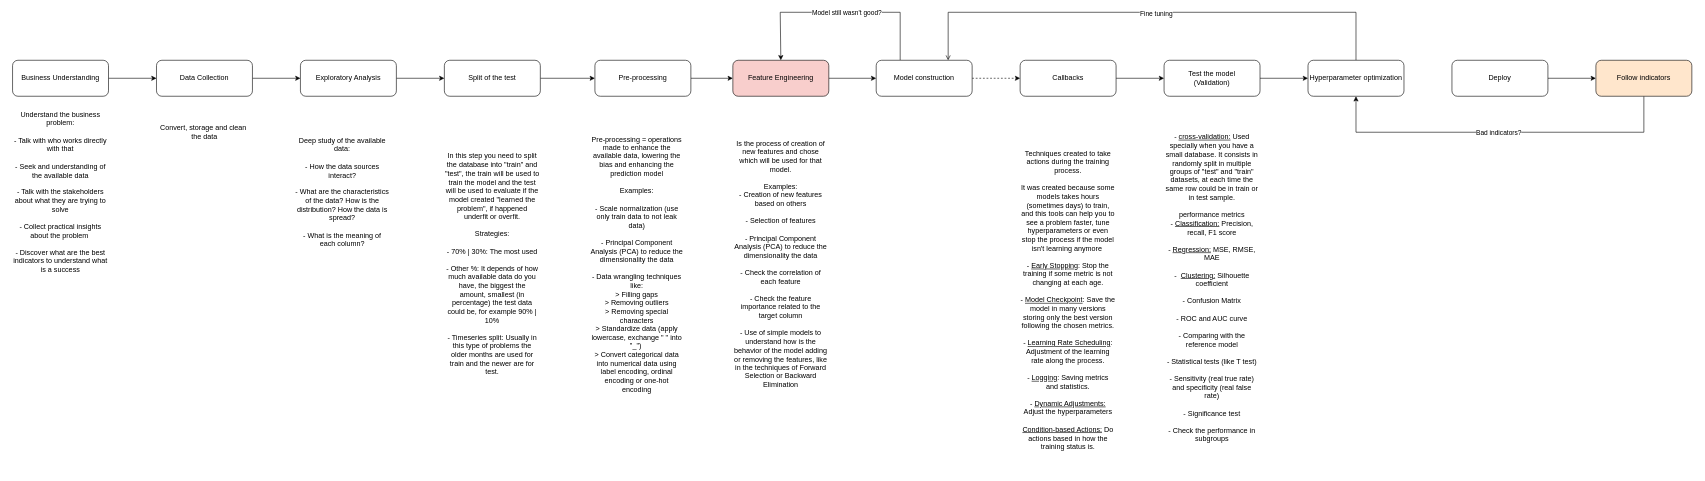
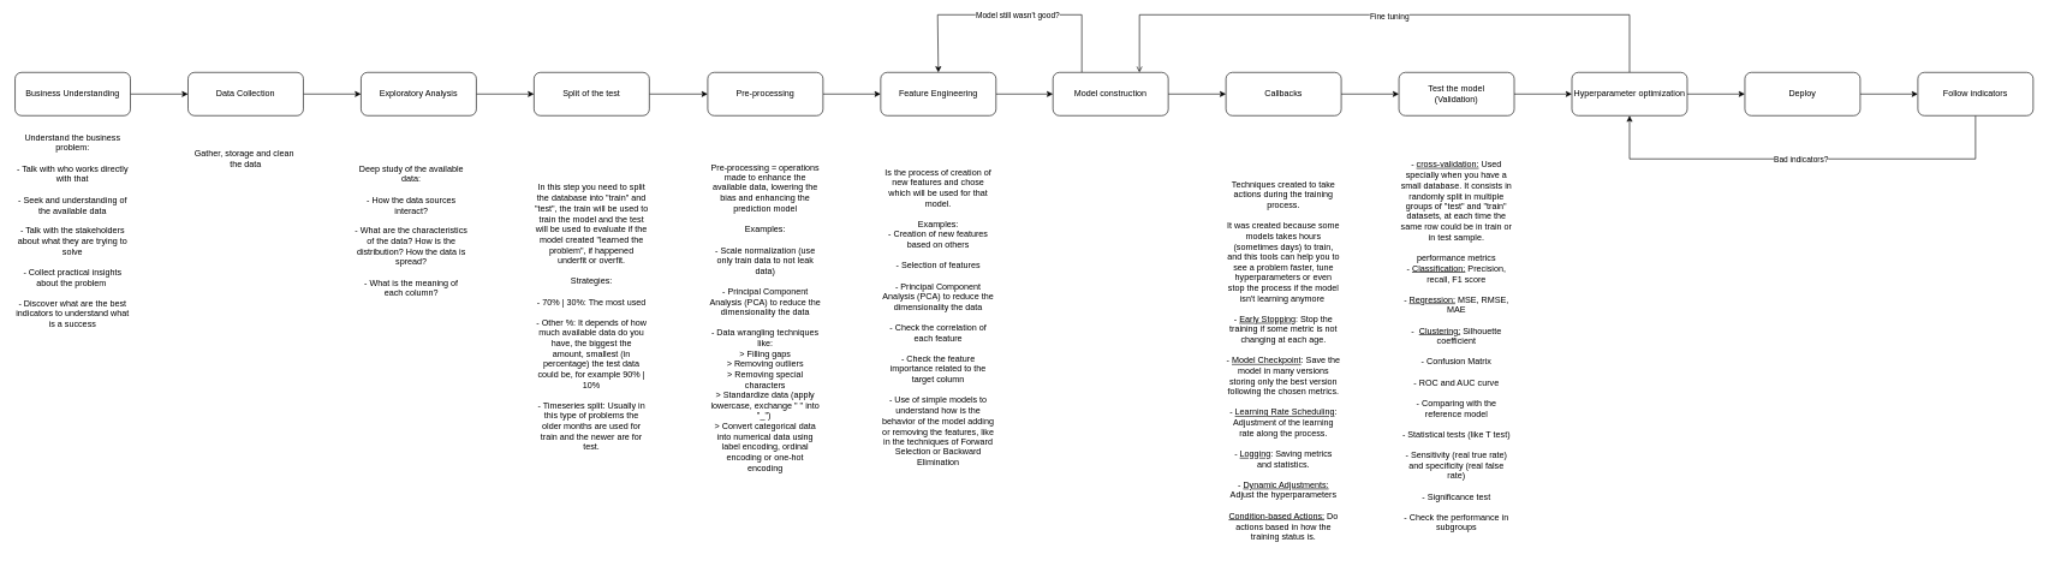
  <mxCell id="0" />
  <mxCell id="1" parent="0" />
  <mxCell id="2" style="edgeStyle=orthogonalEdgeStyle;rounded=0;orthogonalLoop=1;jettySize=auto;html=1;entryX=0;entryY=0.5;entryDx=0;entryDy=0;" parent="1" source="3" target="18" edge="1"><mxGeometry relative="1" as="geometry" /></mxCell>
  <mxCell id="3" value="Business Understanding" style="rounded=1;whiteSpace=wrap;html=1;" parent="1" vertex="1"><mxGeometry x="20" y="100" width="160" height="60" as="geometry" /></mxCell>
  <mxCell id="4" value="Understand the business problem:&lt;br&gt;&lt;br&gt;- Talk with who works directly with that&lt;br&gt;&lt;br&gt;- Seek and understanding of the available data&lt;br&gt;&lt;br&gt;- Talk with the stakeholders about what they are trying to solve&lt;br&gt;&lt;br&gt;- Collect practical insights about the problem&amp;nbsp;&lt;br&gt;&lt;br&gt;- Discover what are the best indicators to understand what is a success" style="text;html=1;strokeColor=none;fillColor=none;align=center;verticalAlign=middle;whiteSpace=wrap;rounded=0;" parent="1" vertex="1"><mxGeometry x="20" y="180" width="160" height="280" as="geometry" /></mxCell>
  <mxCell id="5" style="edgeStyle=orthogonalEdgeStyle;rounded=0;orthogonalLoop=1;jettySize=auto;html=1;entryX=0;entryY=0.5;entryDx=0;entryDy=0;" parent="1" source="6" target="15" edge="1"><mxGeometry relative="1" as="geometry" /></mxCell>
  <mxCell id="6" value="Exploratory Analysis" style="rounded=1;whiteSpace=wrap;html=1;" parent="1" vertex="1"><mxGeometry x="500" y="100" width="160" height="60" as="geometry" /></mxCell>
  <mxCell id="7" value="Deep study of the available data:&lt;br&gt;&lt;br&gt;- How the data sources interact?&lt;br&gt;&lt;br&gt;- What are the characteristics of the data? How is the distribution? How the data is spread?&lt;br&gt;&lt;br&gt;- What is the meaning of each column?" style="text;html=1;strokeColor=none;fillColor=none;align=center;verticalAlign=middle;whiteSpace=wrap;rounded=0;" parent="1" vertex="1"><mxGeometry x="490" y="180" width="160" height="280" as="geometry" /></mxCell>
  <mxCell id="8" style="edgeStyle=orthogonalEdgeStyle;rounded=0;orthogonalLoop=1;jettySize=auto;html=1;entryX=0;entryY=0.5;entryDx=0;entryDy=0;" edge="1" parent="1" source="9" target="12"><mxGeometry relative="1" as="geometry" /></mxCell>
- <mxCell id="9" value="Pre-processing" style="rounded=1;whiteSpace=wrap;html=1;" parent="1" vertex="1"><mxGeometry x="991" y="100" width="160" height="60" as="geometry" /></mxCell>
+ <mxCell id="9" value="Pre-processing" style="rounded=1;whiteSpace=wrap;html=1;" parent="1" vertex="1"><mxGeometry x="981" y="100" width="160" height="60" as="geometry" /></mxCell>
  <mxCell id="10" value="Pre-processing = operations made to enhance the available data, lowering the bias and enhancing the prediction model&lt;br&gt;&lt;br&gt;Examples:&lt;br&gt;&lt;br&gt;-&amp;nbsp;Scale normalization (use only train data to not leak data)&lt;br&gt;&lt;br&gt;- Principal Component Analysis (PCA) to reduce the dimensionality the data&lt;br&gt;&lt;br&gt;- Data wrangling techniques like:&lt;br&gt;&amp;gt; Filling gaps&lt;br&gt;&amp;gt; Removing outliers&lt;br&gt;&amp;gt; Removing special characters&lt;br&gt;&amp;gt; Standardize data (apply lowercase, exchange &quot; &quot; into &quot;_&quot;)&amp;nbsp;&lt;br&gt;&amp;gt; Convert categorical data into numerical data using label encoding, ordinal encoding or one-hot encoding" style="text;html=1;strokeColor=none;fillColor=none;align=center;verticalAlign=middle;whiteSpace=wrap;rounded=0;" parent="1" vertex="1"><mxGeometry x="981" y="180" width="160" height="520" as="geometry" /></mxCell>
  <mxCell id="11" style="edgeStyle=orthogonalEdgeStyle;rounded=0;orthogonalLoop=1;jettySize=auto;html=1;entryX=0;entryY=0.5;entryDx=0;entryDy=0;" edge="1" parent="1" source="12" target="23"><mxGeometry relative="1" as="geometry" /></mxCell>
- <mxCell id="12" value="Feature Engineering" style="rounded=1;whiteSpace=wrap;html=1;fillColor=#f8cecc;" parent="1" vertex="1"><mxGeometry x="1221" y="100" width="160" height="60" as="geometry" /></mxCell>
+ <mxCell id="12" value="Feature Engineering" style="rounded=1;whiteSpace=wrap;html=1;" parent="1" vertex="1"><mxGeometry x="1221" y="100" width="160" height="60" as="geometry" /></mxCell>
  <mxCell id="13" value="Is the process of creation of new features and chose which will be used for that model.&lt;br&gt;&lt;br&gt;Examples:&lt;br&gt;- Creation of new features based on others&lt;br&gt;&lt;br&gt;- Selection of features&lt;br&gt;&lt;br&gt;-&amp;nbsp;Principal Component Analysis (PCA) to reduce the dimensionality the data&lt;br&gt;&lt;br&gt;- Check the correlation of each feature&lt;br&gt;&lt;br&gt;- Check the feature importance related to the target column&lt;br&gt;&lt;br&gt;- Use of simple models to understand how is the behavior of the model adding or removing the features, like in the techniques of&amp;nbsp;Forward Selection or&amp;nbsp;Backward Elimination" style="text;html=1;strokeColor=none;fillColor=none;align=center;verticalAlign=middle;whiteSpace=wrap;rounded=0;" parent="1" vertex="1"><mxGeometry x="1221" y="180" width="160" height="520" as="geometry" /></mxCell>
  <mxCell id="14" style="edgeStyle=orthogonalEdgeStyle;rounded=0;orthogonalLoop=1;jettySize=auto;html=1;entryX=0;entryY=0.5;entryDx=0;entryDy=0;" edge="1" parent="1" source="15" target="9"><mxGeometry relative="1" as="geometry" /></mxCell>
  <mxCell id="15" value="Split of the test" style="rounded=1;whiteSpace=wrap;html=1;" parent="1" vertex="1"><mxGeometry x="740" y="100" width="160" height="60" as="geometry" /></mxCell>
  <mxCell id="16" value="In this step you need to split the database into &quot;train&quot; and &quot;test&quot;, the train will be used to train the model and the test will be used to evaluate if the model created &quot;learned the problem&quot;, if happened underfit or overfit.&lt;br&gt;&lt;br&gt;Strategies:&lt;br&gt;&lt;br&gt;- 70% | 30%: The most used&lt;br&gt;&lt;br&gt;- Other %: It depends of how much available data do you have, the biggest the amount, smallest (in percentage) the test data could be, for example 90% | 10%&lt;br&gt;&lt;br&gt;- Timeseries split: Usually in this type of problems the older months are used for train and the newer are for test." style="text;html=1;strokeColor=none;fillColor=none;align=center;verticalAlign=middle;whiteSpace=wrap;rounded=0;" parent="1" vertex="1"><mxGeometry x="740" y="180" width="160" height="520" as="geometry" /></mxCell>
  <mxCell id="17" style="edgeStyle=orthogonalEdgeStyle;rounded=0;orthogonalLoop=1;jettySize=auto;html=1;entryX=0;entryY=0.5;entryDx=0;entryDy=0;" parent="1" source="18" target="6" edge="1"><mxGeometry relative="1" as="geometry" /></mxCell>
  <mxCell id="18" value="Data Collection" style="rounded=1;whiteSpace=wrap;html=1;" parent="1" vertex="1"><mxGeometry x="260" y="100" width="160" height="60" as="geometry" /></mxCell>
- <mxCell id="19" value="Convert, storage and clean&amp;nbsp; the data" style="text;html=1;strokeColor=none;fillColor=none;align=center;verticalAlign=middle;whiteSpace=wrap;rounded=0;" parent="1" vertex="1"><mxGeometry x="260" y="180" width="160" height="80" as="geometry" /></mxCell>
+ <mxCell id="19" value="Gather, storage and clean&amp;nbsp; the data" style="text;html=1;strokeColor=none;fillColor=none;align=center;verticalAlign=middle;whiteSpace=wrap;rounded=0;" parent="1" vertex="1"><mxGeometry x="260" y="180" width="160" height="80" as="geometry" /></mxCell>
  <mxCell id="20" style="edgeStyle=orthogonalEdgeStyle;rounded=0;orthogonalLoop=1;jettySize=auto;html=1;exitX=0.25;exitY=0;exitDx=0;exitDy=0;entryX=0.5;entryY=0;entryDx=0;entryDy=0;" parent="1" source="23" target="12" edge="1"><mxGeometry relative="1" as="geometry"><Array as="points"><mxPoint x="1500" y="20" /><mxPoint x="1300" y="20" /></Array><mxPoint x="1040" y="30" as="targetPoint" /></mxGeometry></mxCell>
  <mxCell id="21" value="Model still wasn't good?" style="edgeLabel;html=1;align=center;verticalAlign=middle;resizable=0;points=[];" parent="20" vertex="1" connectable="0"><mxGeometry x="-0.051" y="3" relative="1" as="geometry"><mxPoint x="1" y="-3" as="offset" /></mxGeometry></mxCell>
- <mxCell id="22" style="edgeStyle=orthogonalEdgeStyle;rounded=0;orthogonalLoop=1;jettySize=auto;html=1;entryX=0;entryY=0.5;entryDx=0;entryDy=0;dashed=1;" parent="1" source="23" target="37" edge="1"><mxGeometry relative="1" as="geometry" /></mxCell>
+ <mxCell id="22" style="edgeStyle=orthogonalEdgeStyle;rounded=0;orthogonalLoop=1;jettySize=auto;html=1;entryX=0;entryY=0.5;entryDx=0;entryDy=0;" parent="1" source="23" target="37" edge="1"><mxGeometry relative="1" as="geometry" /></mxCell>
  <mxCell id="23" value="Model construction" style="rounded=1;whiteSpace=wrap;html=1;" parent="1" vertex="1"><mxGeometry x="1460" y="100" width="160" height="60" as="geometry" /></mxCell>
  <mxCell id="24" style="edgeStyle=orthogonalEdgeStyle;rounded=0;orthogonalLoop=1;jettySize=auto;html=1;entryX=0;entryY=0.5;entryDx=0;entryDy=0;" parent="1" source="25" target="29" edge="1"><mxGeometry relative="1" as="geometry" /></mxCell>
  <mxCell id="25" value="Test the model&lt;br&gt;(Validation)" style="rounded=1;whiteSpace=wrap;html=1;" parent="1" vertex="1"><mxGeometry x="1940" y="100" width="160" height="60" as="geometry" /></mxCell>
  <mxCell id="26" style="edgeStyle=orthogonalEdgeStyle;rounded=0;orthogonalLoop=1;jettySize=auto;html=1;entryX=0.75;entryY=0;entryDx=0;entryDy=0;endArrow=open;" parent="1" source="29" target="23" edge="1"><mxGeometry relative="1" as="geometry"><Array as="points"><mxPoint x="2260" y="20" /><mxPoint x="1580" y="20" /></Array></mxGeometry></mxCell>
  <mxCell id="27" value="Fine tuning" style="edgeLabel;html=1;align=center;verticalAlign=middle;resizable=0;points=[];" parent="26" vertex="1" connectable="0"><mxGeometry x="-0.015" y="2" relative="1" as="geometry"><mxPoint as="offset" /></mxGeometry></mxCell>
+ <mxCell id="28" style="edgeStyle=orthogonalEdgeStyle;rounded=0;orthogonalLoop=1;jettySize=auto;html=1;" parent="1" source="29" target="31" edge="1"><mxGeometry relative="1" as="geometry" /></mxCell>
  <mxCell id="29" value="Hyperparameter optimization" style="rounded=1;whiteSpace=wrap;html=1;" parent="1" vertex="1"><mxGeometry x="2180" y="100" width="160" height="60" as="geometry" /></mxCell>
  <mxCell id="30" style="edgeStyle=orthogonalEdgeStyle;rounded=0;orthogonalLoop=1;jettySize=auto;html=1;entryX=0;entryY=0.5;entryDx=0;entryDy=0;" parent="1" source="31" target="34" edge="1"><mxGeometry relative="1" as="geometry" /></mxCell>
  <mxCell id="31" value="Deploy" style="rounded=1;whiteSpace=wrap;html=1;" parent="1" vertex="1"><mxGeometry x="2420" y="100" width="160" height="60" as="geometry" /></mxCell>
  <mxCell id="32" style="edgeStyle=orthogonalEdgeStyle;rounded=0;orthogonalLoop=1;jettySize=auto;html=1;exitX=0.5;exitY=1;exitDx=0;exitDy=0;entryX=0.5;entryY=1;entryDx=0;entryDy=0;" parent="1" source="34" target="29" edge="1"><mxGeometry relative="1" as="geometry"><mxPoint x="1600" y="190" as="targetPoint" /><Array as="points"><mxPoint x="2500" y="220" /><mxPoint x="2020" y="220" /></Array></mxGeometry></mxCell>
  <mxCell id="33" value="Bad indicators?" style="edgeLabel;html=1;align=center;verticalAlign=middle;resizable=0;points=[];" parent="32" vertex="1" connectable="0"><mxGeometry x="0.009" relative="1" as="geometry"><mxPoint as="offset" /></mxGeometry></mxCell>
- <mxCell id="34" value="Follow indicators" style="rounded=1;whiteSpace=wrap;html=1;fillColor=#ffe6cc;" parent="1" vertex="1"><mxGeometry x="2660" y="100" width="160" height="60" as="geometry" /></mxCell>
+ <mxCell id="34" value="Follow indicators" style="rounded=1;whiteSpace=wrap;html=1;" parent="1" vertex="1"><mxGeometry x="2660" y="100" width="160" height="60" as="geometry" /></mxCell>
  <mxCell id="35" value="- &lt;u&gt;cross-validation:&lt;/u&gt; Used specially when you have a small database. It consists in randomly split in multiple groups of &quot;test&quot; and &quot;train&quot; datasets, at each time the same row could be in train or in test sample.&lt;br&gt;&lt;br&gt;performance metrics&lt;br&gt;-&amp;nbsp;&lt;u&gt;Classification:&lt;/u&gt; Precision, recall, F1 score&lt;br&gt;&lt;br&gt;-&amp;nbsp;&lt;u&gt;Regression:&lt;/u&gt; MSE, RMSE, MAE&lt;br&gt;&lt;br&gt;-&amp;nbsp;&amp;nbsp;&lt;u&gt;Clustering:&lt;/u&gt; Silhouette coefficient&lt;br&gt;&lt;br&gt;- Confusion Matrix&lt;br&gt;&lt;br&gt;- ROC and AUC curve&lt;br&gt;&lt;br&gt;- Comparing with the reference model&lt;br&gt;&lt;br&gt;- Statistical tests (like T test)&lt;br&gt;&lt;br&gt;- Sensitivity (real true rate) and specificity (real false rate)&lt;br&gt;&lt;br&gt;- Significance test&lt;br&gt;&lt;br&gt;- Check the performance in subgroups" style="text;html=1;strokeColor=none;fillColor=none;align=center;verticalAlign=middle;whiteSpace=wrap;rounded=0;" parent="1" vertex="1"><mxGeometry x="1940" y="220" width="160" height="520" as="geometry" /></mxCell>
  <mxCell id="36" style="edgeStyle=orthogonalEdgeStyle;rounded=0;orthogonalLoop=1;jettySize=auto;html=1;entryX=0;entryY=0.5;entryDx=0;entryDy=0;" parent="1" source="37" target="25" edge="1"><mxGeometry relative="1" as="geometry" /></mxCell>
  <mxCell id="37" value="Callbacks" style="rounded=1;whiteSpace=wrap;html=1;" parent="1" vertex="1"><mxGeometry x="1700" y="100" width="160" height="60" as="geometry" /></mxCell>
  <mxCell id="38" value="Techniques created to take actions during the training process.&lt;br&gt;&lt;br&gt;It was created because some models takes hours (sometimes days) to train, and this tools can help you to see a problem faster, tune hyperparameters or even stop the process if the model isn't learning anymore&amp;nbsp;&lt;br&gt;&lt;br&gt;- &lt;u&gt;Early Stopping&lt;/u&gt;: Stop the training if some metric is not changing at each age.&lt;br&gt;&lt;br&gt;- &lt;u&gt;Model Checkpoint&lt;/u&gt;: Save the model in many versions storing only the best version following the chosen metrics.&lt;br&gt;&lt;br&gt;- &lt;u&gt;Learning Rate Scheduling&lt;/u&gt;: Adjustment of the learning rate along the process.&lt;br&gt;&lt;br&gt;- &lt;u&gt;Logging&lt;/u&gt;: Saving metrics and statistics.&lt;br&gt;&lt;br&gt;- &lt;u&gt;Dynamic Adjustments:&lt;/u&gt; Adjust the hyperparameters&lt;br&gt;&lt;br&gt;&lt;u&gt;Condition-based Actions:&lt;/u&gt; Do actions based in how the training status is." style="text;html=1;strokeColor=none;fillColor=none;align=center;verticalAlign=middle;whiteSpace=wrap;rounded=0;" parent="1" vertex="1"><mxGeometry x="1700" y="220" width="160" height="560" as="geometry" /></mxCell>
